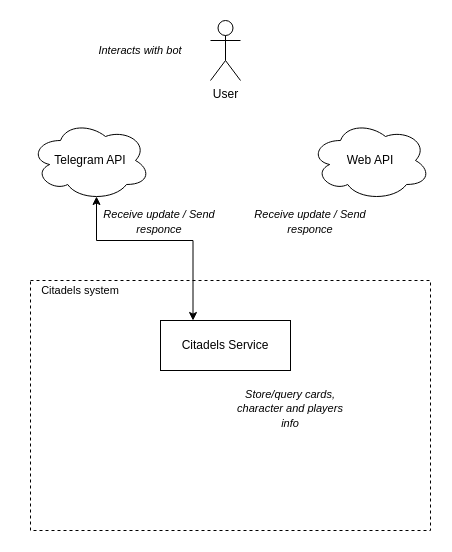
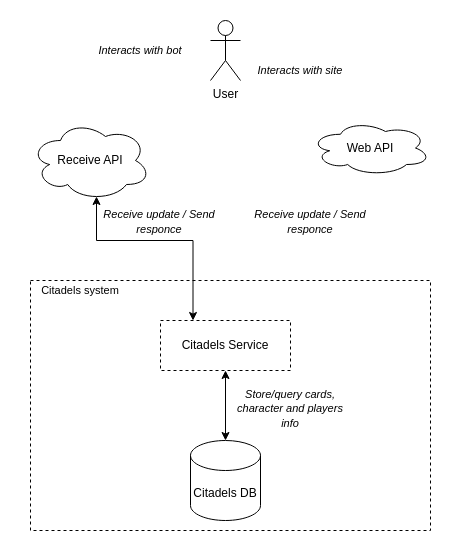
  <mxCell id="0" />
  <mxCell id="1" parent="0" />
  <mxCell id="2" value="User" style="shape=umlActor;verticalLabelPosition=bottom;verticalAlign=top;html=1;outlineConnect=0;" parent="1" vertex="1"><mxGeometry x="210" y="20" width="30" height="60" as="geometry" /></mxCell>
  <mxCell id="3" style="edgeStyle=orthogonalEdgeStyle;rounded=0;orthogonalLoop=1;jettySize=auto;html=1;exitX=0.55;exitY=0.95;exitDx=0;exitDy=0;exitPerimeter=0;entryX=0.25;entryY=0;entryDx=0;entryDy=0;startArrow=classic;startFill=1;" parent="1" source="4" target="8" edge="1"><mxGeometry relative="1" as="geometry"><Array as="points"><mxPoint x="96" y="240" /><mxPoint x="192" y="240" /></Array></mxGeometry></mxCell>
- <mxCell id="4" value="Telegram API" style="ellipse;shape=cloud;whiteSpace=wrap;html=1;" parent="1" vertex="1"><mxGeometry x="30" y="120" width="120" height="80" as="geometry" /></mxCell>
- <mxCell id="5" value="Web API" style="ellipse;shape=cloud;whiteSpace=wrap;html=1;" parent="1" vertex="1"><mxGeometry x="310" y="120" width="120" height="80" as="geometry" /></mxCell>
+ <mxCell id="4" value="Receive API" style="ellipse;shape=cloud;whiteSpace=wrap;html=1;" parent="1" vertex="1"><mxGeometry x="30" y="120" width="120" height="80" as="geometry" /></mxCell>
+ <mxCell id="5" value="Web API" style="ellipse;shape=cloud;whiteSpace=wrap;html=1;" parent="1" vertex="1"><mxGeometry x="310" y="120" width="120" height="55" as="geometry" /></mxCell>
  <mxCell id="6" value="" style="rounded=0;whiteSpace=wrap;html=1;fillColor=none;dashed=1;" parent="1" vertex="1"><mxGeometry x="30" y="280" width="400" height="250" as="geometry" /></mxCell>
- <mxCell id="8" value="Citadels Service" style="rounded=0;whiteSpace=wrap;html=1;fillColor=none;" parent="1" vertex="1"><mxGeometry x="160" y="320" width="130" height="50" as="geometry" /></mxCell>
+ <mxCell id="7" value="" style="edgeStyle=orthogonalEdgeStyle;rounded=0;orthogonalLoop=1;jettySize=auto;html=1;startArrow=classic;startFill=1;exitX=0.5;exitY=1;exitDx=0;exitDy=0;" parent="1" source="8" target="13" edge="1"><mxGeometry relative="1" as="geometry" /></mxCell>
+ <mxCell id="8" value="Citadels Service" style="rounded=0;whiteSpace=wrap;html=1;fillColor=none;dashed=1;" parent="1" vertex="1"><mxGeometry x="160" y="320" width="130" height="50" as="geometry" /></mxCell>
  <mxCell id="9" value="&lt;i&gt;&lt;font style=&quot;font-size: 11px&quot;&gt;Interacts with bot&lt;/font&gt;&lt;/i&gt;" style="text;html=1;strokeColor=none;fillColor=none;align=center;verticalAlign=middle;whiteSpace=wrap;rounded=0;" parent="1" vertex="1"><mxGeometry x="80" y="40" width="120" height="20" as="geometry" /></mxCell>
+ <mxCell id="10" value="&lt;i&gt;&lt;font style=&quot;font-size: 11px&quot;&gt;Interacts with site&lt;/font&gt;&lt;/i&gt;" style="text;html=1;strokeColor=none;fillColor=none;align=center;verticalAlign=middle;whiteSpace=wrap;rounded=0;" parent="1" vertex="1"><mxGeometry x="240" y="60" width="120" height="20" as="geometry" /></mxCell>
  <mxCell id="11" value="&lt;i&gt;&lt;font style=&quot;font-size: 11px&quot;&gt;Receive update / Send responce&lt;/font&gt;&lt;/i&gt;" style="text;html=1;strokeColor=none;fillColor=none;align=center;verticalAlign=middle;whiteSpace=wrap;rounded=0;" parent="1" vertex="1"><mxGeometry x="84" y="211" width="150" height="20" as="geometry" /></mxCell>
  <mxCell id="12" value="&lt;i&gt;&lt;font style=&quot;font-size: 11px&quot;&gt;Receive update / Send responce&lt;/font&gt;&lt;/i&gt;" style="text;html=1;strokeColor=none;fillColor=none;align=center;verticalAlign=middle;whiteSpace=wrap;rounded=0;" parent="1" vertex="1"><mxGeometry x="250" y="211" width="120" height="20" as="geometry" /></mxCell>
+ <mxCell id="13" value="Citadels DB" style="shape=cylinder3;whiteSpace=wrap;html=1;boundedLbl=1;backgroundOutline=1;size=15;fillColor=none;" parent="1" vertex="1"><mxGeometry x="190" y="440" width="70" height="80" as="geometry" /></mxCell>
  <mxCell id="14" value="&lt;i&gt;&lt;font style=&quot;font-size: 11px&quot;&gt;Store/query cards, character and players info&lt;/font&gt;&lt;/i&gt;" style="text;html=1;strokeColor=none;fillColor=none;align=center;verticalAlign=middle;whiteSpace=wrap;rounded=0;" parent="1" vertex="1"><mxGeometry x="230" y="398" width="120" height="20" as="geometry" /></mxCell>
  <mxCell id="15" value="&lt;font style=&quot;font-size: 11px&quot;&gt;Citadels system&lt;/font&gt;" style="text;html=1;strokeColor=none;fillColor=none;align=center;verticalAlign=middle;whiteSpace=wrap;rounded=0;" parent="1" vertex="1"><mxGeometry x="20" y="280" width="120" height="20" as="geometry" /></mxCell>
